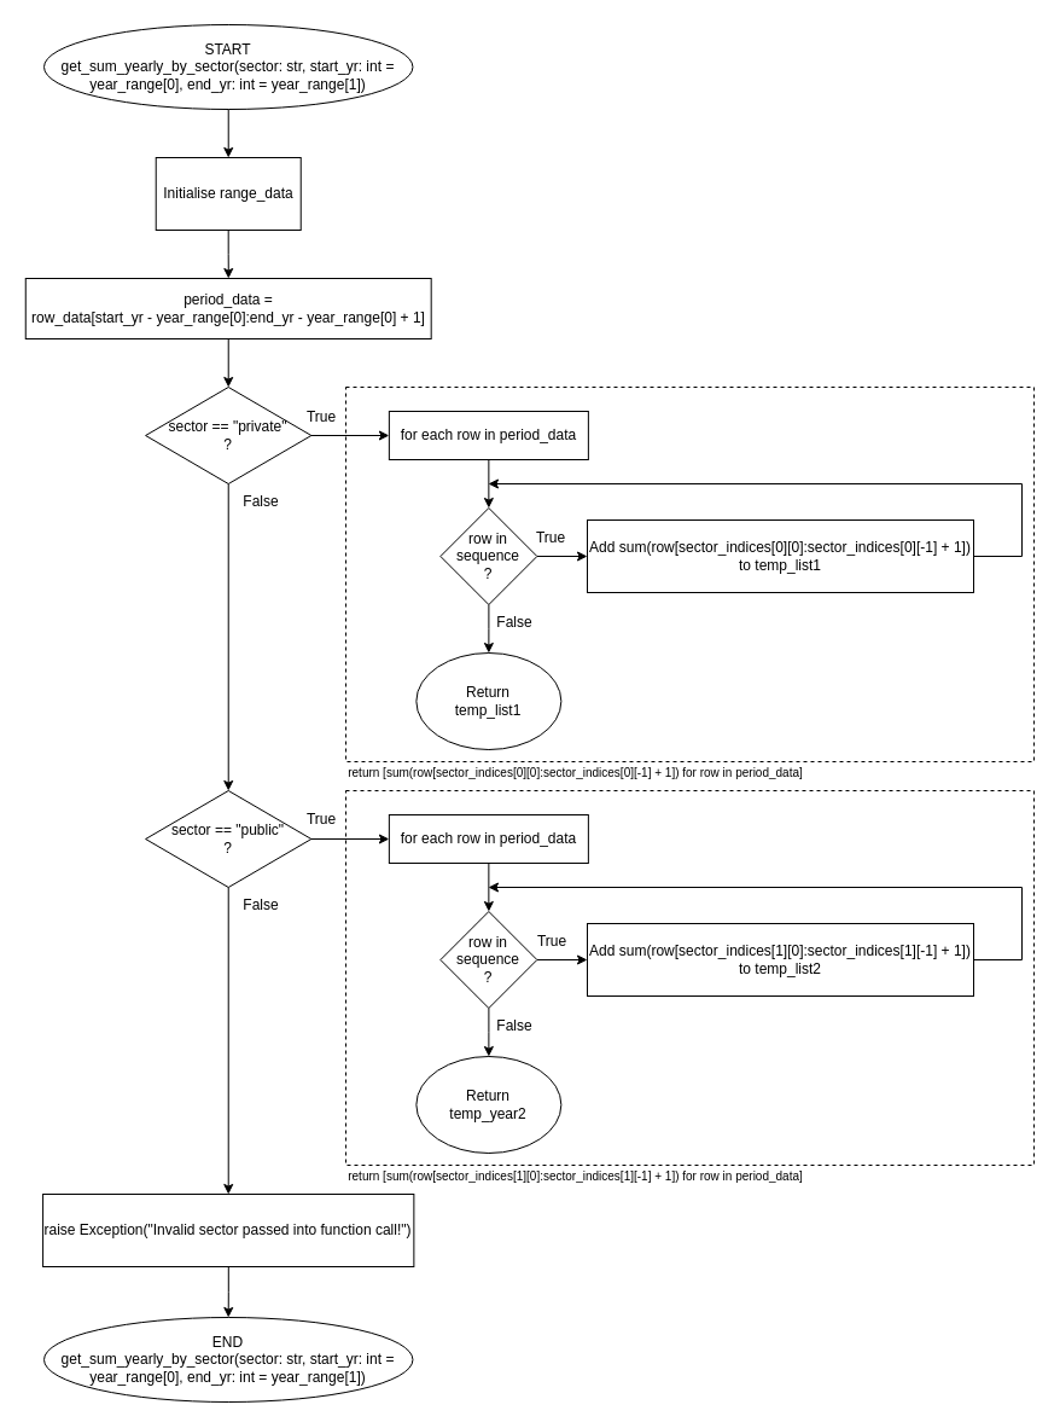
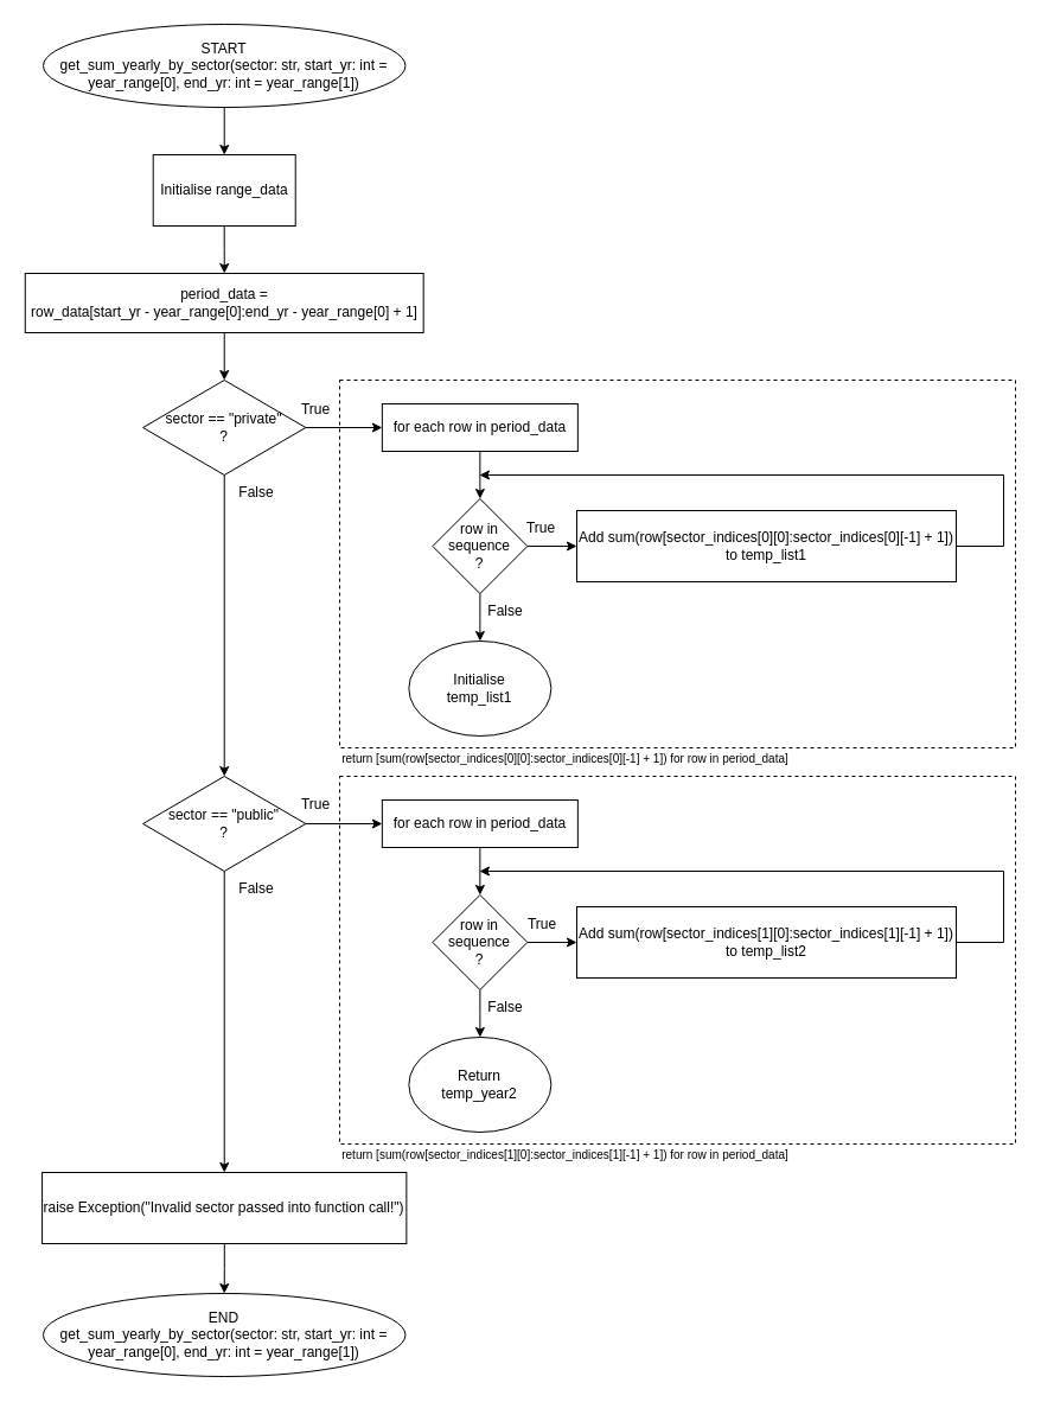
  <mxCell id="0" />
  <mxCell id="1" parent="0" />
  <mxCell id="2" value="" style="edgeStyle=orthogonalEdgeStyle;rounded=0;orthogonalLoop=1;jettySize=auto;html=1;" edge="1" parent="1" source="3" target="19"><mxGeometry relative="1" as="geometry" /></mxCell>
  <mxCell id="3" value="START&lt;br&gt;get_sum_yearly_by_sector(sector: str, start_yr: int = year_range[0], end_yr: int = year_range[1])" style="ellipse;whiteSpace=wrap;html=1;rounded=0;" vertex="1" parent="1"><mxGeometry x="36" width="305.44" height="70" as="geometry" y="20" /></mxCell>
  <mxCell id="4" value="" style="edgeStyle=orthogonalEdgeStyle;rounded=0;orthogonalLoop=1;jettySize=auto;html=1;" edge="1" parent="1" source="5" target="8"><mxGeometry relative="1" as="geometry" /></mxCell>
  <mxCell id="5" value="period_data = &lt;br&gt;row_data[start_yr - year_range[0]:end_yr - year_range[0] + 1]" style="rounded=0;whiteSpace=wrap;html=1;" vertex="1" parent="1"><mxGeometry x="20.76" y="230" width="335.92" height="50" as="geometry" /></mxCell>
  <mxCell id="6" value="" style="edgeStyle=orthogonalEdgeStyle;rounded=0;orthogonalLoop=1;jettySize=auto;html=1;" edge="1" parent="1" source="8" target="11"><mxGeometry relative="1" as="geometry" /></mxCell>
  <mxCell id="7" style="edgeStyle=orthogonalEdgeStyle;rounded=0;orthogonalLoop=1;jettySize=auto;html=1;exitX=0.5;exitY=1;exitDx=0;exitDy=0;entryX=0.5;entryY=0;entryDx=0;entryDy=0;" edge="1" parent="1" source="8" target="25"><mxGeometry relative="1" as="geometry" /></mxCell>
  <mxCell id="8" value="sector == &quot;private&quot;&lt;br&gt;?" style="rhombus;whiteSpace=wrap;html=1;" vertex="1" parent="1"><mxGeometry x="120.08" y="320" width="137.28" height="80" as="geometry" /></mxCell>
  <mxCell id="9" value="" style="rounded=0;whiteSpace=wrap;html=1;glass=0;fillColor=none;dashed=1;" vertex="1" parent="1"><mxGeometry x="286" y="320" width="570" height="310" as="geometry" /></mxCell>
  <mxCell id="10" value="" style="edgeStyle=orthogonalEdgeStyle;rounded=0;orthogonalLoop=1;jettySize=auto;html=1;" edge="1" parent="1" source="11" target="14"><mxGeometry relative="1" as="geometry" /></mxCell>
  <mxCell id="11" value="for each row in period_data" style="rounded=0;whiteSpace=wrap;html=1;" vertex="1" parent="1"><mxGeometry x="321.87" y="340" width="165" height="40" as="geometry" /></mxCell>
  <mxCell id="12" value="" style="edgeStyle=orthogonalEdgeStyle;rounded=0;orthogonalLoop=1;jettySize=auto;html=1;" edge="1" parent="1" source="14" target="21"><mxGeometry relative="1" as="geometry" /></mxCell>
  <mxCell id="13" value="" style="edgeStyle=orthogonalEdgeStyle;rounded=0;orthogonalLoop=1;jettySize=auto;html=1;" edge="1" parent="1" source="14"><mxGeometry relative="1" as="geometry"><mxPoint x="404.37" y="540" as="targetPoint" /></mxGeometry></mxCell>
  <mxCell id="14" value="row in sequence&lt;br&gt;?" style="rhombus;whiteSpace=wrap;html=1;" vertex="1" parent="1"><mxGeometry x="364.37" y="420" width="80" height="80" as="geometry" /></mxCell>
  <mxCell id="15" value="True" style="text;html=1;strokeColor=none;fillColor=none;align=center;verticalAlign=middle;whiteSpace=wrap;rounded=0;" vertex="1" parent="1"><mxGeometry x="426" y="430" width="60" height="30" as="geometry" /></mxCell>
  <mxCell id="16" value="False" style="text;html=1;strokeColor=none;fillColor=none;align=center;verticalAlign=middle;whiteSpace=wrap;rounded=0;" vertex="1" parent="1"><mxGeometry x="396" y="500" width="60" height="30" as="geometry" /></mxCell>
  <mxCell id="17" value="&lt;font style=&quot;font-size: 10px;&quot;&gt;return [sum(row[sector_indices[0][0]:sector_indices[0][-1] + 1]) for row in period_data]&lt;/font&gt;" style="text;html=1;strokeColor=none;fillColor=none;align=center;verticalAlign=middle;whiteSpace=wrap;rounded=0;glass=0;dashed=1;" vertex="1" parent="1"><mxGeometry x="286" y="624" width="380.93" height="30" as="geometry" /></mxCell>
  <mxCell id="18" value="" style="edgeStyle=orthogonalEdgeStyle;rounded=0;orthogonalLoop=1;jettySize=auto;html=1;" edge="1" parent="1" source="19" target="5"><mxGeometry relative="1" as="geometry" /></mxCell>
  <mxCell id="19" value="Initialise range_data" style="rounded=0;whiteSpace=wrap;html=1;" vertex="1" parent="1"><mxGeometry x="128.72" y="130" width="120" height="60" as="geometry" /></mxCell>
  <mxCell id="20" style="edgeStyle=orthogonalEdgeStyle;rounded=0;orthogonalLoop=1;jettySize=auto;html=1;exitX=1;exitY=0.5;exitDx=0;exitDy=0;" edge="1" parent="1" source="21"><mxGeometry relative="1" as="geometry"><mxPoint x="404" y="400" as="targetPoint" /><Array as="points"><mxPoint x="846" y="460" /></Array></mxGeometry></mxCell>
  <mxCell id="21" value="Add sum(row[sector_indices[0][0]:sector_indices[0][-1] + 1])&lt;br&gt;to temp_list1" style="rounded=0;whiteSpace=wrap;html=1;" vertex="1" parent="1"><mxGeometry x="486" y="430" width="320" height="60" as="geometry" /></mxCell>
- <mxCell id="22" value="Return&lt;br&gt;temp_list1" style="ellipse;whiteSpace=wrap;html=1;" vertex="1" parent="1"><mxGeometry x="344.37" y="540" width="120" height="80" as="geometry" /></mxCell>
+ <mxCell id="22" value="Initialise&lt;br&gt;temp_list1" style="ellipse;whiteSpace=wrap;html=1;" vertex="1" parent="1"><mxGeometry x="344.37" y="540" width="120" height="80" as="geometry" /></mxCell>
  <mxCell id="23" value="" style="edgeStyle=orthogonalEdgeStyle;rounded=0;orthogonalLoop=1;jettySize=auto;html=1;" edge="1" parent="1" source="25" target="28"><mxGeometry relative="1" as="geometry" /></mxCell>
  <mxCell id="24" style="edgeStyle=orthogonalEdgeStyle;rounded=0;orthogonalLoop=1;jettySize=auto;html=1;exitX=0.5;exitY=1;exitDx=0;exitDy=0;entryX=0.5;entryY=0;entryDx=0;entryDy=0;" edge="1" parent="1" source="25" target="43"><mxGeometry relative="1" as="geometry" /></mxCell>
  <mxCell id="25" value="sector == &quot;public&quot;&lt;br&gt;?" style="rhombus;whiteSpace=wrap;html=1;" vertex="1" parent="1"><mxGeometry x="120.08" y="654" width="137.28" height="80" as="geometry" /></mxCell>
  <mxCell id="26" value="" style="rounded=0;whiteSpace=wrap;html=1;glass=0;fillColor=none;dashed=1;" vertex="1" parent="1"><mxGeometry x="286" y="654" width="570" height="310" as="geometry" /></mxCell>
  <mxCell id="27" value="" style="edgeStyle=orthogonalEdgeStyle;rounded=0;orthogonalLoop=1;jettySize=auto;html=1;" edge="1" parent="1" source="28" target="31"><mxGeometry relative="1" as="geometry" /></mxCell>
  <mxCell id="28" value="for each row in period_data" style="rounded=0;whiteSpace=wrap;html=1;" vertex="1" parent="1"><mxGeometry x="321.87" y="674" width="165" height="40" as="geometry" /></mxCell>
  <mxCell id="29" value="" style="edgeStyle=orthogonalEdgeStyle;rounded=0;orthogonalLoop=1;jettySize=auto;html=1;" edge="1" parent="1" source="31" target="35"><mxGeometry relative="1" as="geometry" /></mxCell>
  <mxCell id="30" value="" style="edgeStyle=orthogonalEdgeStyle;rounded=0;orthogonalLoop=1;jettySize=auto;html=1;" edge="1" parent="1" source="31"><mxGeometry relative="1" as="geometry"><mxPoint x="404.37" y="874" as="targetPoint" /></mxGeometry></mxCell>
  <mxCell id="31" value="row in sequence&lt;br&gt;?" style="rhombus;whiteSpace=wrap;html=1;" vertex="1" parent="1"><mxGeometry x="364.37" y="754" width="80" height="80" as="geometry" /></mxCell>
  <mxCell id="32" value="True" style="text;html=1;strokeColor=none;fillColor=none;align=center;verticalAlign=middle;whiteSpace=wrap;rounded=0;" vertex="1" parent="1"><mxGeometry x="426.87" y="764" width="60" height="30" as="geometry" /></mxCell>
  <mxCell id="33" value="False" style="text;html=1;strokeColor=none;fillColor=none;align=center;verticalAlign=middle;whiteSpace=wrap;rounded=0;" vertex="1" parent="1"><mxGeometry x="396" y="834" width="60" height="30" as="geometry" /></mxCell>
  <mxCell id="34" value="&lt;font style=&quot;font-size: 10px;&quot;&gt;return [sum(row[sector_indices[1][0]:sector_indices[1][-1] + 1]) for row in period_data]&lt;/font&gt;" style="text;html=1;strokeColor=none;fillColor=none;align=center;verticalAlign=middle;whiteSpace=wrap;rounded=0;glass=0;dashed=1;" vertex="1" parent="1"><mxGeometry x="286" y="958" width="380.93" height="30" as="geometry" /></mxCell>
  <mxCell id="35" value="Add sum(row[sector_indices[1][0]:sector_indices[1][-1] + 1])&lt;br&gt;to temp_list2" style="rounded=0;whiteSpace=wrap;html=1;" vertex="1" parent="1"><mxGeometry x="486" y="764" width="320" height="60" as="geometry" /></mxCell>
  <mxCell id="36" value="Return&lt;br&gt;temp_year2" style="ellipse;whiteSpace=wrap;html=1;" vertex="1" parent="1"><mxGeometry x="344.37" y="874" width="120" height="80" as="geometry" /></mxCell>
  <mxCell id="37" style="edgeStyle=orthogonalEdgeStyle;rounded=0;orthogonalLoop=1;jettySize=auto;html=1;exitX=1;exitY=0.5;exitDx=0;exitDy=0;" edge="1" parent="1"><mxGeometry relative="1" as="geometry"><mxPoint x="806" y="794" as="sourcePoint" /><mxPoint x="404" y="734" as="targetPoint" /><Array as="points"><mxPoint x="846" y="794" /></Array></mxGeometry></mxCell>
  <mxCell id="38" value="True" style="text;html=1;strokeColor=none;fillColor=none;align=center;verticalAlign=middle;whiteSpace=wrap;rounded=0;" vertex="1" parent="1"><mxGeometry x="236" y="330" width="60" height="30" as="geometry" /></mxCell>
  <mxCell id="39" value="True" style="text;html=1;strokeColor=none;fillColor=none;align=center;verticalAlign=middle;whiteSpace=wrap;rounded=0;" vertex="1" parent="1"><mxGeometry x="236" y="663" width="60" height="30" as="geometry" /></mxCell>
  <mxCell id="40" value="False" style="text;html=1;strokeColor=none;fillColor=none;align=center;verticalAlign=middle;whiteSpace=wrap;rounded=0;" vertex="1" parent="1"><mxGeometry x="186" y="400" width="60" height="30" as="geometry" /></mxCell>
  <mxCell id="41" value="False" style="text;html=1;strokeColor=none;fillColor=none;align=center;verticalAlign=middle;whiteSpace=wrap;rounded=0;" vertex="1" parent="1"><mxGeometry x="186" y="734" width="60" height="30" as="geometry" /></mxCell>
  <mxCell id="42" value="" style="edgeStyle=orthogonalEdgeStyle;rounded=0;orthogonalLoop=1;jettySize=auto;html=1;" edge="1" parent="1" source="43" target="44"><mxGeometry relative="1" as="geometry" /></mxCell>
  <mxCell id="43" value="raise Exception(&quot;Invalid sector passed into function call!&quot;)" style="rounded=0;whiteSpace=wrap;html=1;" vertex="1" parent="1"><mxGeometry x="35.08" y="988" width="307.28" height="60" as="geometry" /></mxCell>
  <mxCell id="44" value="END&lt;br&gt;get_sum_yearly_by_sector(sector: str, start_yr: int = year_range[0], end_yr: int = year_range[1])" style="ellipse;whiteSpace=wrap;html=1;rounded=0;" vertex="1" parent="1"><mxGeometry x="36" y="1090" width="305.44" height="70" as="geometry" /></mxCell>
